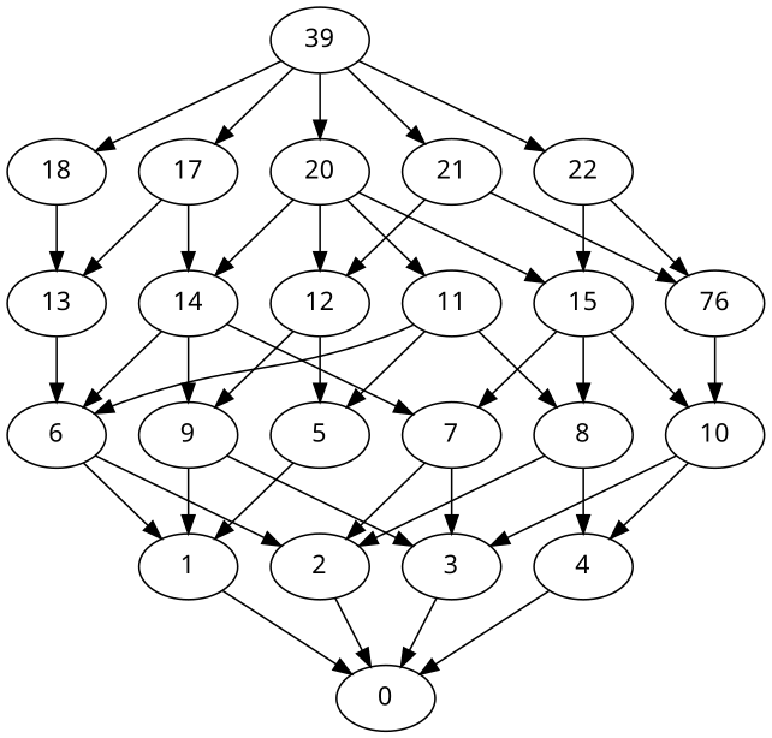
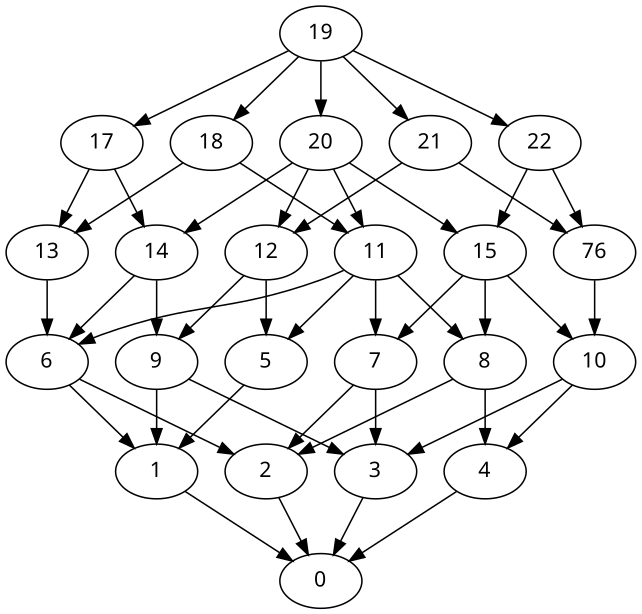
  digraph {
    fontname="Noto Sans"
    node [fontname="Noto Sans"]
    edge [fontname="Noto Sans"]
    1
    0
    2
    3
    4
    5
    6
    7
    8
    9
    10
    11
    12
    13
    14
    15
    n17 [label=76]
    17
    18
-   19 [label=39]
+   19
    20
    21
    22
    1 -> 0
    2 -> 0
    3 -> 0
    4 -> 0
    5 -> 1
    6 -> 1
    6 -> 2
    7 -> 2
    7 -> 3
    8 -> 2
    8 -> 4
    9 -> 1
    9 -> 3
    10 -> 3
    10 -> 4
    11 -> 5
    11 -> 6
    11 -> 8
    12 -> 5
    12 -> 9
    13 -> 6
    14 -> 6
-   14 -> 7
+   11 -> 7
    14 -> 9
    15 -> 7
    15 -> 8
    15 -> 10
    n17 -> 10
    17 -> 13
    17 -> 14
+   18 -> 11
    18 -> 13
    19 -> 17
    19 -> 18
    19 -> 20
    19 -> 21
    19 -> 22
    20 -> 11
    20 -> 12
    20 -> 14
    20 -> 15
    21 -> 12
    21 -> n17
    22 -> 15
    22 -> n17
  }
